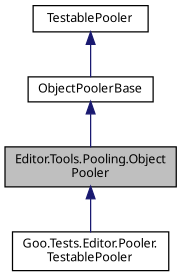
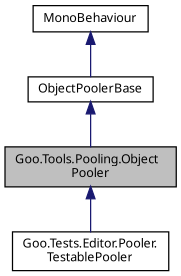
  digraph {
    node [color=black fillcolor=white fontname=Calibrii fontsize=10 shape=record style=filled]
    edge [color=midnightblue dir=back fontname=Calibrii fontsize=10 labelfontname=Calibrii labelfontsize=10 style=solid]
-   n1 [fillcolor=grey75 fontcolor=black height=0.2 label="Editor.Tools.Pooling.Object\lPooler" width=0.4]
+   n1 [fillcolor=grey75 fontcolor=black height=0.2 label="Goo.Tools.Pooling.Object\lPooler" width=0.4]
    n2 [height=0.2 label="Goo.Tests.Editor.Pooler.\lTestablePooler" width=0.4]
    n3 [height=0.2 label=ObjectPoolerBase width=0.4]
-   n4 [height=0.2 label=TestablePooler width=0.4]
+   n4 [height=0.2 label=MonoBehaviour width=0.4]
    n1 -> n2
    n3 -> n1
    n4 -> n3
  }
